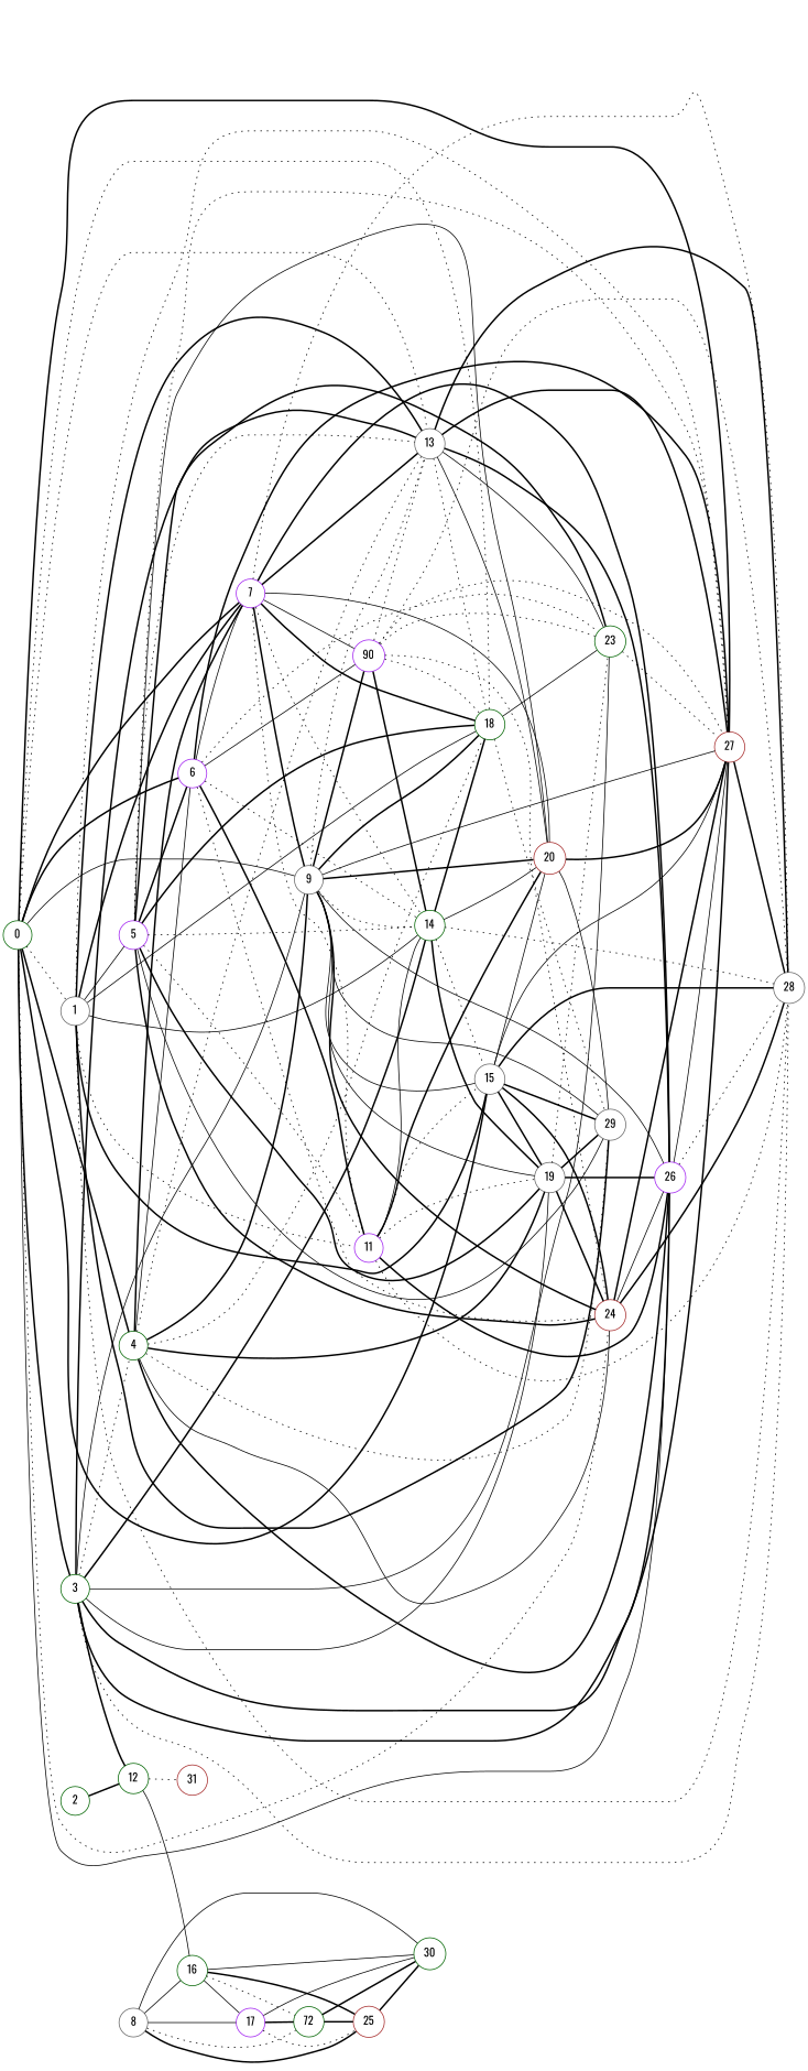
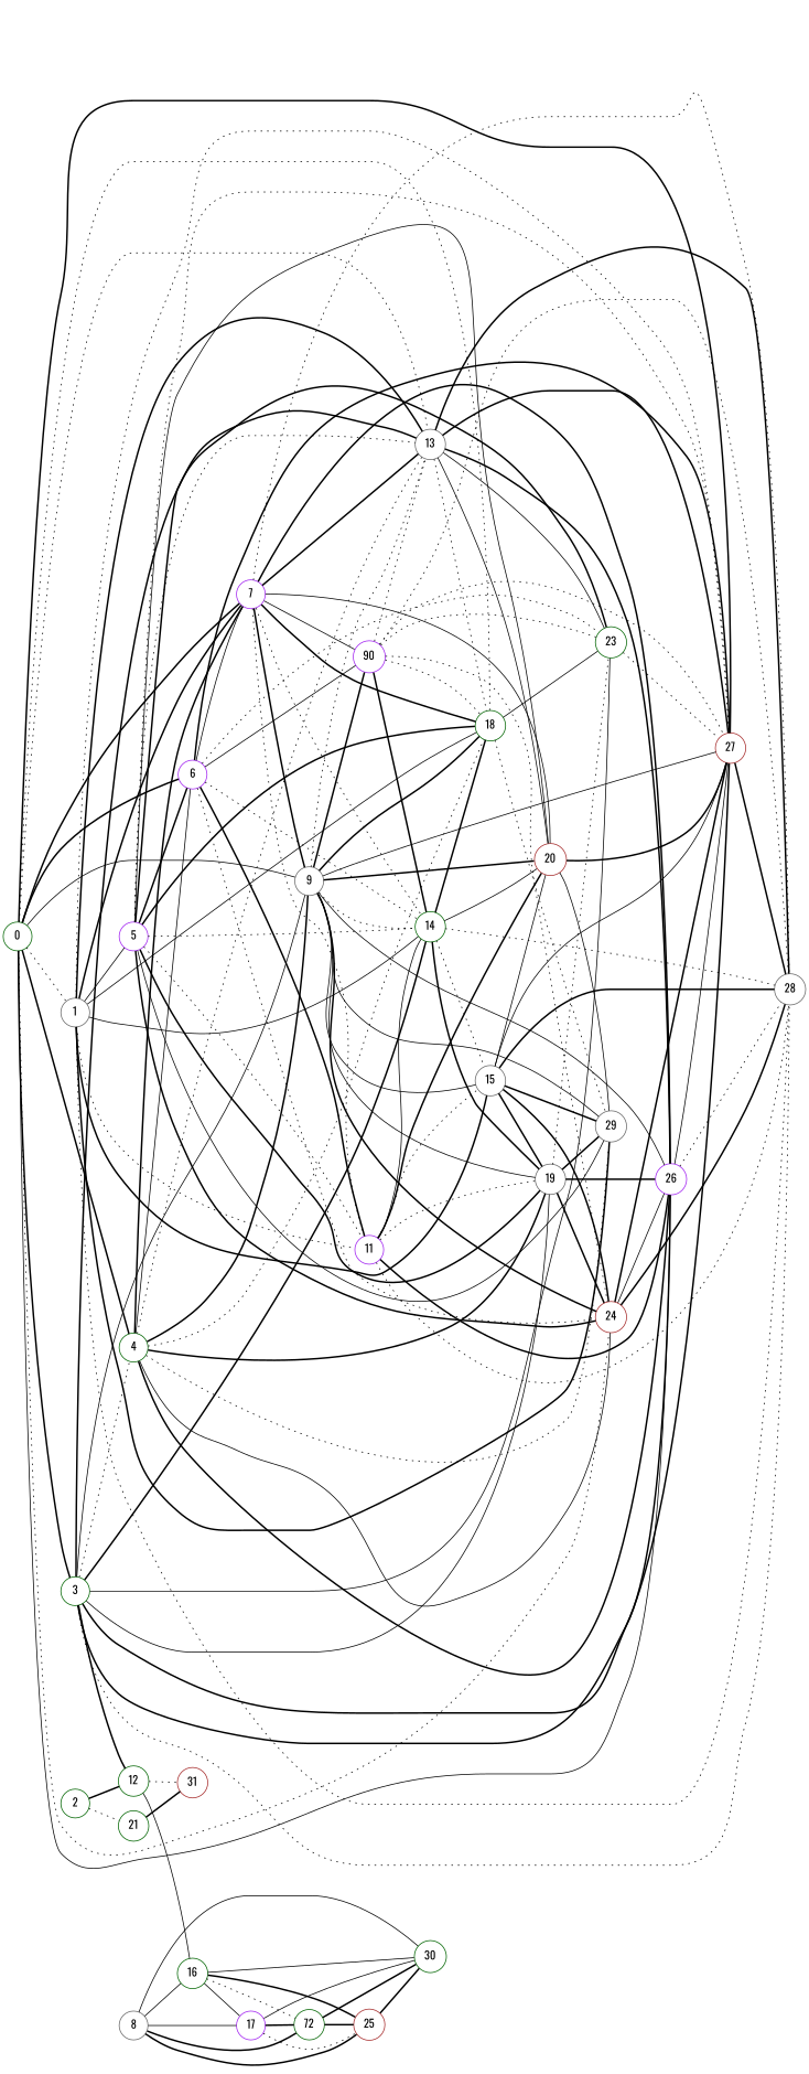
  graph {
    fontname=Oswald
    rankdir=LR
    node [color=darkgreen fontname=Oswald shape=circle]
    edge [fontname=Oswald style=bold]
    1 [color=gray40]
    0
    3
    4
    6 [color=purple]
    7 [color=purple]
    9 [color=gray40]
    13 [color=gray40]
    15 [color=gray40]
    18
    24 [color=brown]
    26 [color=purple]
    27 [color=brown]
    5 [color=purple]
    11 [color=purple]
    14
    28 [color=gray40]
    29 [color=gray40]
    12
    19 [color=gray40]
    23
    n22 [color=purple label=90]
    20 [color=brown]
    31 [color=brown]
    16
    2
+   21
    17 [color=purple]
    n29 [label=72]
    25 [color=brown]
    30
    8 [color=gray40]
    1 -- 7
    1 -- 13
    1 -- 15
    1 -- 18 [style=solid]
    1 -- 27 [style=dotted]
    1 -- 5 [style=solid]
    1 -- 11 [style=dotted]
    1 -- 14 [style=solid]
    1 -- 28 [style=dotted]
    1 -- 29
    0 -- 1 [style=dotted]
    0 -- 3
    0 -- 4
    0 -- 6
    0 -- 7
    0 -- 9 [style=solid]
    0 -- 13 [style=dotted]
-   0 -- 15
    0 -- 18 [style=dotted]
    0 -- 24 [style=dotted]
    0 -- 26 [style=solid]
    0 -- 27
    3 -- 4 [style=dotted]
    3 -- 9 [style=solid]
    3 -- 13
    3 -- 26
    3 -- 27
    3 -- 14
    3 -- 28 [style=dotted]
    3 -- 12
    3 -- 19 [style=solid]
    3 -- 23 [style=solid]
    4 -- 6 [style=solid]
    4 -- 7
    4 -- 9
    4 -- 13 [style=dotted]
    4 -- 18 [style=dotted]
    4 -- 24 [style=solid]
    4 -- 26
    4 -- 29 [style=dotted]
    4 -- 19
    6 -- 7 [style=solid]
    6 -- 24 [style=dotted]
    6 -- 27
    6 -- 11
    6 -- 14 [style=dotted]
    6 -- 23 [style=dotted]
    6 -- n22 [style=solid]
    7 -- 9
    7 -- 13
    7 -- 18
    7 -- 26
    7 -- 11 [style=dotted]
    7 -- 14 [style=dotted]
    7 -- 28 [style=dotted]
    7 -- n22 [style=solid]
    7 -- 20 [style=solid]
    9 -- 13 [style=dotted]
    9 -- 15 [style=solid]
    9 -- 18
    9 -- 24
    9 -- 26 [style=solid]
    9 -- 27 [style=solid]
    9 -- 14 [style=dotted]
    9 -- 29 [style=solid]
    9 -- 19 [style=solid]
    9 -- n22
    9 -- 20
    13 -- 18 [style=dotted]
    13 -- 26
    13 -- 27
    13 -- 28
    13 -- 23 [style=solid]
    13 -- 20 [style=solid]
    15 -- 24
    15 -- 27 [style=solid]
    15 -- 28
    15 -- 29
    15 -- 19
    15 -- 20 [style=solid]
    18 -- 29 [style=dotted]
    18 -- 23 [style=solid]
    24 -- 26 [style=solid]
    24 -- 27
    24 -- 28
    26 -- 27 [style=solid]
    26 -- 28 [style=dotted]
    27 -- 28
    5 -- 6
    5 -- 13 [style=dotted]
    5 -- 18
    5 -- 24
    5 -- 27 [style=dotted]
    5 -- 11 [style=dotted]
    5 -- 14 [style=dotted]
    5 -- 29 [style=solid]
    5 -- 19
    5 -- 23
    5 -- 20 [style=solid]
    11 -- 15 [style=dotted]
    11 -- 26
    11 -- 14 [style=solid]
    11 -- 28 [style=dotted]
    11 -- 19 [style=dotted]
    11 -- 20
    14 -- 15 [style=dotted]
    14 -- 18
    14 -- 28 [style=dotted]
    14 -- 19
    14 -- 20 [style=solid]
    12 -- 31 [style=dotted]
    12 -- 16 [style=solid]
    19 -- 24
    19 -- 26
    19 -- 29
    19 -- 23 [style=dotted]
    23 -- 27 [style=dotted]
    n22 -- 13 [style=dotted]
    n22 -- 18 [style=dotted]
    n22 -- 24 [style=dotted]
    n22 -- 27 [style=dotted]
    n22 -- 14
    n22 -- 28 [style=dotted]
    n22 -- 23 [style=dotted]
    20 -- 27
    20 -- 29 [style=solid]
    16 -- 17 [style=solid]
    16 -- n29 [style=dotted]
    16 -- 25
    16 -- 30 [style=solid]
    2 -- 12
+   2 -- 21 [style=dotted]
+   21 -- 31
    17 -- n29
    17 -- 25 [style=dotted]
    17 -- 30 [style=solid]
    n29 -- 25
    n29 -- 30
    25 -- 30
    8 -- 16 [style=solid]
    8 -- 17 [style=solid]
-   8 -- n29 [style=dotted]
+   8 -- n29
    8 -- 25
    8 -- 30 [style=solid]
  }
